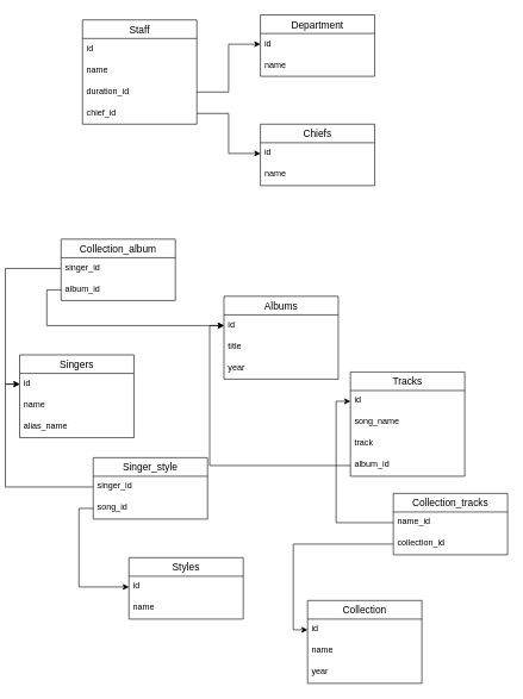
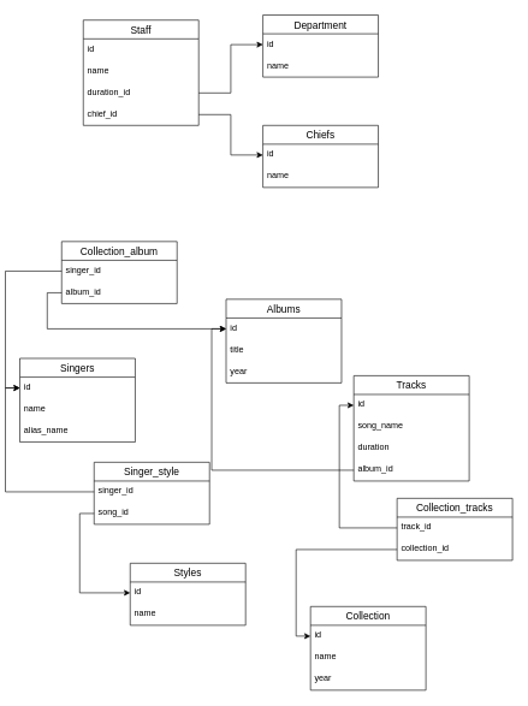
  <mxCell id="0" />
  <mxCell id="1" parent="0" />
  <mxCell id="2" value="Singers" style="swimlane;fontStyle=0;childLayout=stackLayout;horizontal=1;startSize=26;horizontalStack=0;resizeParent=1;resizeParentMax=0;resizeLast=0;collapsible=1;marginBottom=0;align=center;fontSize=14;" vertex="1" parent="1"><mxGeometry x="20" y="496" width="160" height="116" as="geometry" /></mxCell>
  <mxCell id="3" value="id" style="text;strokeColor=none;fillColor=none;spacingLeft=4;spacingRight=4;overflow=hidden;rotatable=0;points=[[0,0.5],[1,0.5]];portConstraint=eastwest;fontSize=12;" vertex="1" parent="2"><mxGeometry y="26" width="160" height="30" as="geometry" /></mxCell>
  <mxCell id="4" value="name" style="text;strokeColor=none;fillColor=none;spacingLeft=4;spacingRight=4;overflow=hidden;rotatable=0;points=[[0,0.5],[1,0.5]];portConstraint=eastwest;fontSize=12;" vertex="1" parent="2"><mxGeometry y="56" width="160" height="30" as="geometry" /></mxCell>
  <mxCell id="5" value="alias_name" style="text;strokeColor=none;fillColor=none;spacingLeft=4;spacingRight=4;overflow=hidden;rotatable=0;points=[[0,0.5],[1,0.5]];portConstraint=eastwest;fontSize=12;" vertex="1" parent="2"><mxGeometry y="86" width="160" height="30" as="geometry" /></mxCell>
  <mxCell id="6" value="Styles" style="swimlane;fontStyle=0;childLayout=stackLayout;horizontal=1;startSize=26;horizontalStack=0;resizeParent=1;resizeParentMax=0;resizeLast=0;collapsible=1;marginBottom=0;align=center;fontSize=14;" vertex="1" parent="1"><mxGeometry x="173" y="780" width="160" height="86" as="geometry" /></mxCell>
  <mxCell id="7" value="id" style="text;strokeColor=none;fillColor=none;spacingLeft=4;spacingRight=4;overflow=hidden;rotatable=0;points=[[0,0.5],[1,0.5]];portConstraint=eastwest;fontSize=12;" vertex="1" parent="6"><mxGeometry y="26" width="160" height="30" as="geometry" /></mxCell>
  <mxCell id="8" value="name" style="text;strokeColor=none;fillColor=none;spacingLeft=4;spacingRight=4;overflow=hidden;rotatable=0;points=[[0,0.5],[1,0.5]];portConstraint=eastwest;fontSize=12;" vertex="1" parent="6"><mxGeometry y="56" width="160" height="30" as="geometry" /></mxCell>
  <mxCell id="9" value="Singer_style" style="swimlane;fontStyle=0;childLayout=stackLayout;horizontal=1;startSize=26;horizontalStack=0;resizeParent=1;resizeParentMax=0;resizeLast=0;collapsible=1;marginBottom=0;align=center;fontSize=14;" vertex="1" parent="1"><mxGeometry x="123" y="640" width="160" height="86" as="geometry" /></mxCell>
  <mxCell id="10" value="singer_id" style="text;strokeColor=none;fillColor=none;spacingLeft=4;spacingRight=4;overflow=hidden;rotatable=0;points=[[0,0.5],[1,0.5]];portConstraint=eastwest;fontSize=12;" vertex="1" parent="9"><mxGeometry y="26" width="160" height="30" as="geometry" /></mxCell>
  <mxCell id="11" value="song_id" style="text;strokeColor=none;fillColor=none;spacingLeft=4;spacingRight=4;overflow=hidden;rotatable=0;points=[[0,0.5],[1,0.5]];portConstraint=eastwest;fontSize=12;" vertex="1" parent="9"><mxGeometry y="56" width="160" height="30" as="geometry" /></mxCell>
  <mxCell id="12" style="edgeStyle=orthogonalEdgeStyle;rounded=0;orthogonalLoop=1;jettySize=auto;html=1;entryX=0;entryY=0.5;entryDx=0;entryDy=0;" edge="1" parent="1" source="10" target="3"><mxGeometry relative="1" as="geometry" /></mxCell>
  <mxCell id="13" style="edgeStyle=orthogonalEdgeStyle;rounded=0;orthogonalLoop=1;jettySize=auto;html=1;exitX=0;exitY=0.5;exitDx=0;exitDy=0;" edge="1" parent="1" source="11" target="7"><mxGeometry relative="1" as="geometry"><mxPoint x="23" y="830" as="targetPoint" /></mxGeometry></mxCell>
  <mxCell id="14" value="Albums" style="swimlane;fontStyle=0;childLayout=stackLayout;horizontal=1;startSize=26;horizontalStack=0;resizeParent=1;resizeParentMax=0;resizeLast=0;collapsible=1;marginBottom=0;align=center;fontSize=14;" vertex="1" parent="1"><mxGeometry x="306" y="414" width="160" height="116" as="geometry" /></mxCell>
  <mxCell id="15" value="id" style="text;strokeColor=none;fillColor=none;spacingLeft=4;spacingRight=4;overflow=hidden;rotatable=0;points=[[0,0.5],[1,0.5]];portConstraint=eastwest;fontSize=12;" vertex="1" parent="14"><mxGeometry y="26" width="160" height="30" as="geometry" /></mxCell>
  <mxCell id="16" value="title" style="text;strokeColor=none;fillColor=none;spacingLeft=4;spacingRight=4;overflow=hidden;rotatable=0;points=[[0,0.5],[1,0.5]];portConstraint=eastwest;fontSize=12;" vertex="1" parent="14"><mxGeometry y="56" width="160" height="30" as="geometry" /></mxCell>
  <mxCell id="17" value="year" style="text;strokeColor=none;fillColor=none;spacingLeft=4;spacingRight=4;overflow=hidden;rotatable=0;points=[[0,0.5],[1,0.5]];portConstraint=eastwest;fontSize=12;" vertex="1" parent="14"><mxGeometry y="86" width="160" height="30" as="geometry" /></mxCell>
  <mxCell id="18" value="Collection_album" style="swimlane;fontStyle=0;childLayout=stackLayout;horizontal=1;startSize=26;horizontalStack=0;resizeParent=1;resizeParentMax=0;resizeLast=0;collapsible=1;marginBottom=0;align=center;fontSize=14;" vertex="1" parent="1"><mxGeometry x="78" y="334" width="160" height="86" as="geometry" /></mxCell>
  <mxCell id="19" value="singer_id" style="text;strokeColor=none;fillColor=none;spacingLeft=4;spacingRight=4;overflow=hidden;rotatable=0;points=[[0,0.5],[1,0.5]];portConstraint=eastwest;fontSize=12;" vertex="1" parent="18"><mxGeometry y="26" width="160" height="30" as="geometry" /></mxCell>
  <mxCell id="20" value="album_id" style="text;strokeColor=none;fillColor=none;spacingLeft=4;spacingRight=4;overflow=hidden;rotatable=0;points=[[0,0.5],[1,0.5]];portConstraint=eastwest;fontSize=12;" vertex="1" parent="18"><mxGeometry y="56" width="160" height="30" as="geometry" /></mxCell>
  <mxCell id="21" style="edgeStyle=orthogonalEdgeStyle;rounded=0;orthogonalLoop=1;jettySize=auto;html=1;exitX=0;exitY=0.5;exitDx=0;exitDy=0;entryX=0;entryY=0.5;entryDx=0;entryDy=0;" edge="1" parent="1" source="19" target="3"><mxGeometry relative="1" as="geometry" /></mxCell>
  <mxCell id="22" style="edgeStyle=orthogonalEdgeStyle;rounded=0;orthogonalLoop=1;jettySize=auto;html=1;exitX=0;exitY=0.5;exitDx=0;exitDy=0;entryX=0;entryY=0.5;entryDx=0;entryDy=0;" edge="1" parent="1" source="20" target="15"><mxGeometry relative="1" as="geometry" /></mxCell>
  <mxCell id="23" value="Tracks" style="swimlane;fontStyle=0;childLayout=stackLayout;horizontal=1;startSize=26;horizontalStack=0;resizeParent=1;resizeParentMax=0;resizeLast=0;collapsible=1;marginBottom=0;align=center;fontSize=14;" vertex="1" parent="1"><mxGeometry x="483" y="520" width="160" height="146" as="geometry" /></mxCell>
  <mxCell id="24" value="id" style="text;strokeColor=none;fillColor=none;spacingLeft=4;spacingRight=4;overflow=hidden;rotatable=0;points=[[0,0.5],[1,0.5]];portConstraint=eastwest;fontSize=12;" vertex="1" parent="23"><mxGeometry y="26" width="160" height="30" as="geometry" /></mxCell>
  <mxCell id="25" value="song_name" style="text;strokeColor=none;fillColor=none;spacingLeft=4;spacingRight=4;overflow=hidden;rotatable=0;points=[[0,0.5],[1,0.5]];portConstraint=eastwest;fontSize=12;" vertex="1" parent="23"><mxGeometry y="56" width="160" height="30" as="geometry" /></mxCell>
- <mxCell id="26" value="track" style="text;strokeColor=none;fillColor=none;spacingLeft=4;spacingRight=4;overflow=hidden;rotatable=0;points=[[0,0.5],[1,0.5]];portConstraint=eastwest;fontSize=12;" vertex="1" parent="23"><mxGeometry y="86" width="160" height="30" as="geometry" /></mxCell>
+ <mxCell id="26" value="duration" style="text;strokeColor=none;fillColor=none;spacingLeft=4;spacingRight=4;overflow=hidden;rotatable=0;points=[[0,0.5],[1,0.5]];portConstraint=eastwest;fontSize=12;" vertex="1" parent="23"><mxGeometry y="86" width="160" height="30" as="geometry" /></mxCell>
  <mxCell id="27" value="album_id" style="text;strokeColor=none;fillColor=none;spacingLeft=4;spacingRight=4;overflow=hidden;rotatable=0;points=[[0,0.5],[1,0.5]];portConstraint=eastwest;fontSize=12;" vertex="1" parent="23"><mxGeometry y="116" width="160" height="30" as="geometry" /></mxCell>
  <mxCell id="28" style="edgeStyle=orthogonalEdgeStyle;rounded=0;orthogonalLoop=1;jettySize=auto;html=1;exitX=0;exitY=0.5;exitDx=0;exitDy=0;entryX=0;entryY=0.5;entryDx=0;entryDy=0;" edge="1" parent="1" source="27" target="15"><mxGeometry relative="1" as="geometry" /></mxCell>
  <mxCell id="29" value="Collection" style="swimlane;fontStyle=0;childLayout=stackLayout;horizontal=1;startSize=26;horizontalStack=0;resizeParent=1;resizeParentMax=0;resizeLast=0;collapsible=1;marginBottom=0;align=center;fontSize=14;" vertex="1" parent="1"><mxGeometry x="423" y="840" width="160" height="116" as="geometry" /></mxCell>
  <mxCell id="30" value="id" style="text;strokeColor=none;fillColor=none;spacingLeft=4;spacingRight=4;overflow=hidden;rotatable=0;points=[[0,0.5],[1,0.5]];portConstraint=eastwest;fontSize=12;" vertex="1" parent="29"><mxGeometry y="26" width="160" height="30" as="geometry" /></mxCell>
  <mxCell id="31" value="name" style="text;strokeColor=none;fillColor=none;spacingLeft=4;spacingRight=4;overflow=hidden;rotatable=0;points=[[0,0.5],[1,0.5]];portConstraint=eastwest;fontSize=12;" vertex="1" parent="29"><mxGeometry y="56" width="160" height="30" as="geometry" /></mxCell>
  <mxCell id="32" value="year" style="text;strokeColor=none;fillColor=none;spacingLeft=4;spacingRight=4;overflow=hidden;rotatable=0;points=[[0,0.5],[1,0.5]];portConstraint=eastwest;fontSize=12;" vertex="1" parent="29"><mxGeometry y="86" width="160" height="30" as="geometry" /></mxCell>
  <mxCell id="33" value="Collection_tracks" style="swimlane;fontStyle=0;childLayout=stackLayout;horizontal=1;startSize=26;horizontalStack=0;resizeParent=1;resizeParentMax=0;resizeLast=0;collapsible=1;marginBottom=0;align=center;fontSize=14;" vertex="1" parent="1"><mxGeometry x="543" y="690" width="160" height="86" as="geometry" /></mxCell>
- <mxCell id="34" value="name_id" style="text;strokeColor=none;fillColor=none;spacingLeft=4;spacingRight=4;overflow=hidden;rotatable=0;points=[[0,0.5],[1,0.5]];portConstraint=eastwest;fontSize=12;" vertex="1" parent="33"><mxGeometry y="26" width="160" height="30" as="geometry" /></mxCell>
+ <mxCell id="34" value="track_id" style="text;strokeColor=none;fillColor=none;spacingLeft=4;spacingRight=4;overflow=hidden;rotatable=0;points=[[0,0.5],[1,0.5]];portConstraint=eastwest;fontSize=12;" vertex="1" parent="33"><mxGeometry y="26" width="160" height="30" as="geometry" /></mxCell>
  <mxCell id="35" value="collection_id" style="text;strokeColor=none;fillColor=none;spacingLeft=4;spacingRight=4;overflow=hidden;rotatable=0;points=[[0,0.5],[1,0.5]];portConstraint=eastwest;fontSize=12;" vertex="1" parent="33"><mxGeometry y="56" width="160" height="30" as="geometry" /></mxCell>
  <mxCell id="36" style="edgeStyle=orthogonalEdgeStyle;rounded=0;orthogonalLoop=1;jettySize=auto;html=1;exitX=0;exitY=0.5;exitDx=0;exitDy=0;entryX=0;entryY=0.5;entryDx=0;entryDy=0;" edge="1" parent="1" source="35" target="30"><mxGeometry relative="1" as="geometry" /></mxCell>
  <mxCell id="37" style="edgeStyle=orthogonalEdgeStyle;rounded=0;orthogonalLoop=1;jettySize=auto;html=1;exitX=0;exitY=0.5;exitDx=0;exitDy=0;entryX=0;entryY=0.5;entryDx=0;entryDy=0;" edge="1" parent="1" source="34" target="24"><mxGeometry relative="1" as="geometry" /></mxCell>
  <mxCell id="38" value="Staff" style="swimlane;fontStyle=0;childLayout=stackLayout;horizontal=1;startSize=26;horizontalStack=0;resizeParent=1;resizeParentMax=0;resizeLast=0;collapsible=1;marginBottom=0;align=center;fontSize=14;" vertex="1" parent="1"><mxGeometry x="108" y="27" width="160" height="146" as="geometry" /></mxCell>
  <mxCell id="39" value="id" style="text;strokeColor=none;fillColor=none;spacingLeft=4;spacingRight=4;overflow=hidden;rotatable=0;points=[[0,0.5],[1,0.5]];portConstraint=eastwest;fontSize=12;" vertex="1" parent="38"><mxGeometry y="26" width="160" height="30" as="geometry" /></mxCell>
  <mxCell id="40" value="name" style="text;strokeColor=none;fillColor=none;spacingLeft=4;spacingRight=4;overflow=hidden;rotatable=0;points=[[0,0.5],[1,0.5]];portConstraint=eastwest;fontSize=12;" vertex="1" parent="38"><mxGeometry y="56" width="160" height="30" as="geometry" /></mxCell>
  <mxCell id="41" value="duration_id" style="text;strokeColor=none;fillColor=none;spacingLeft=4;spacingRight=4;overflow=hidden;rotatable=0;points=[[0,0.5],[1,0.5]];portConstraint=eastwest;fontSize=12;" vertex="1" parent="38"><mxGeometry y="86" width="160" height="30" as="geometry" /></mxCell>
  <mxCell id="42" value="chief_id" style="text;strokeColor=none;fillColor=none;spacingLeft=4;spacingRight=4;overflow=hidden;rotatable=0;points=[[0,0.5],[1,0.5]];portConstraint=eastwest;fontSize=12;" vertex="1" parent="38"><mxGeometry y="116" width="160" height="30" as="geometry" /></mxCell>
  <mxCell id="43" value="Department" style="swimlane;fontStyle=0;childLayout=stackLayout;horizontal=1;startSize=26;horizontalStack=0;resizeParent=1;resizeParentMax=0;resizeLast=0;collapsible=1;marginBottom=0;align=center;fontSize=14;" vertex="1" parent="1"><mxGeometry x="357" y="20" width="160" height="86" as="geometry" /></mxCell>
  <mxCell id="44" value="id" style="text;strokeColor=none;fillColor=none;spacingLeft=4;spacingRight=4;overflow=hidden;rotatable=0;points=[[0,0.5],[1,0.5]];portConstraint=eastwest;fontSize=12;" vertex="1" parent="43"><mxGeometry y="26" width="160" height="30" as="geometry" /></mxCell>
  <mxCell id="45" value="name" style="text;strokeColor=none;fillColor=none;spacingLeft=4;spacingRight=4;overflow=hidden;rotatable=0;points=[[0,0.5],[1,0.5]];portConstraint=eastwest;fontSize=12;" vertex="1" parent="43"><mxGeometry y="56" width="160" height="30" as="geometry" /></mxCell>
  <mxCell id="46" value="Chiefs" style="swimlane;fontStyle=0;childLayout=stackLayout;horizontal=1;startSize=26;horizontalStack=0;resizeParent=1;resizeParentMax=0;resizeLast=0;collapsible=1;marginBottom=0;align=center;fontSize=14;" vertex="1" parent="1"><mxGeometry x="357" y="173" width="160" height="86" as="geometry" /></mxCell>
  <mxCell id="47" value="id" style="text;strokeColor=none;fillColor=none;spacingLeft=4;spacingRight=4;overflow=hidden;rotatable=0;points=[[0,0.5],[1,0.5]];portConstraint=eastwest;fontSize=12;" vertex="1" parent="46"><mxGeometry y="26" width="160" height="30" as="geometry" /></mxCell>
  <mxCell id="48" value="name" style="text;strokeColor=none;fillColor=none;spacingLeft=4;spacingRight=4;overflow=hidden;rotatable=0;points=[[0,0.5],[1,0.5]];portConstraint=eastwest;fontSize=12;" vertex="1" parent="46"><mxGeometry y="56" width="160" height="30" as="geometry" /></mxCell>
  <mxCell id="49" style="edgeStyle=orthogonalEdgeStyle;rounded=0;orthogonalLoop=1;jettySize=auto;html=1;entryX=0;entryY=0.5;entryDx=0;entryDy=0;" edge="1" parent="1" source="41" target="44"><mxGeometry relative="1" as="geometry" /></mxCell>
  <mxCell id="50" style="edgeStyle=orthogonalEdgeStyle;rounded=0;orthogonalLoop=1;jettySize=auto;html=1;exitX=1;exitY=0.5;exitDx=0;exitDy=0;" edge="1" parent="1" source="42" target="47"><mxGeometry relative="1" as="geometry" /></mxCell>
